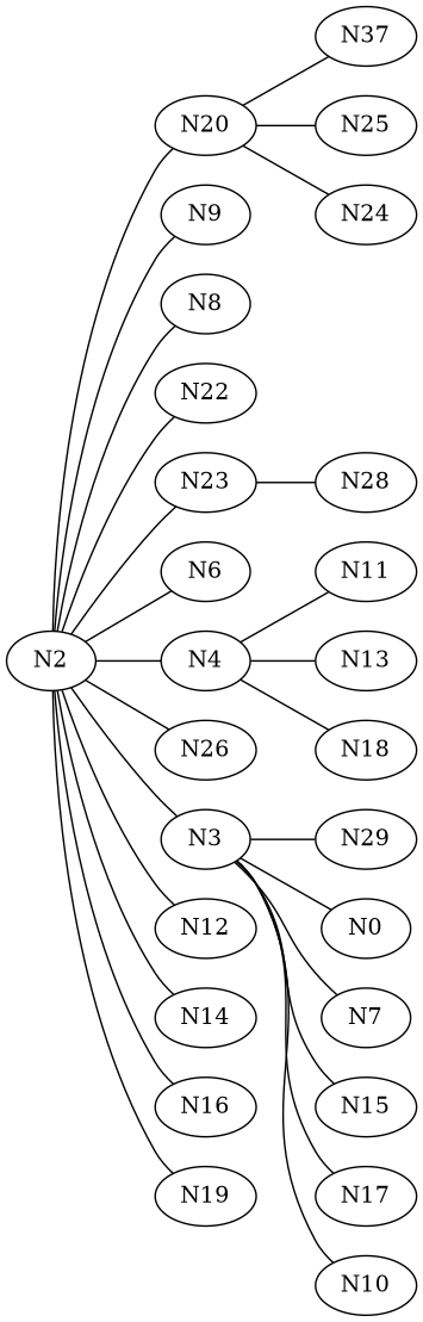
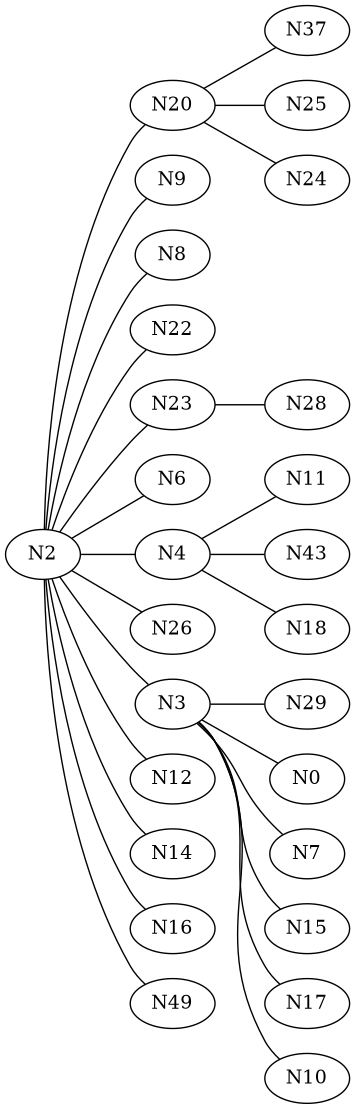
  graph {
    rankdir=LR
    edge [weight=93]
    N2
    N20
    N9
    N8
    N22
    N23
    N6
    N4
    N26
    N3
    N12
    N14
    N16
-   N19
+   N19 [label=N49]
    n15 [label=N37]
    N25
    N24
    N28
    N11
-   N13
+   N13 [label=N43]
    N18
    N29
    n23 [label=N0]
    N7
    N15
    N17
    N10
    N2 -- N20 [weight=87]
    N2 -- N9 [weight=5]
    N2 -- N8 [weight=96]
    N2 -- N22 [weight=54]
    N2 -- N23 [weight=81]
    N2 -- N6 [weight=39]
    N2 -- N4 [weight=64]
    N2 -- N26
    N2 -- N3 [weight=100]
    N2 -- N12 [weight=75]
    N2 -- N14 [weight=32]
    N2 -- N16 [weight=80]
    N2 -- N19 [weight=44]
    N20 -- n15 [weight=56]
    N20 -- N25
    N20 -- N24 [weight=9]
    N23 -- N28 [weight=65]
    N4 -- N11 [weight=42]
    N4 -- N13 [weight=100]
    N4 -- N18 [weight=95]
    N3 -- N29 [weight=92]
    N3 -- n23 [weight=46]
    N3 -- N7 [weight=38]
    N3 -- N15 [weight=4]
    N3 -- N17 [weight=58]
    N3 -- N10 [weight=2]
  }
